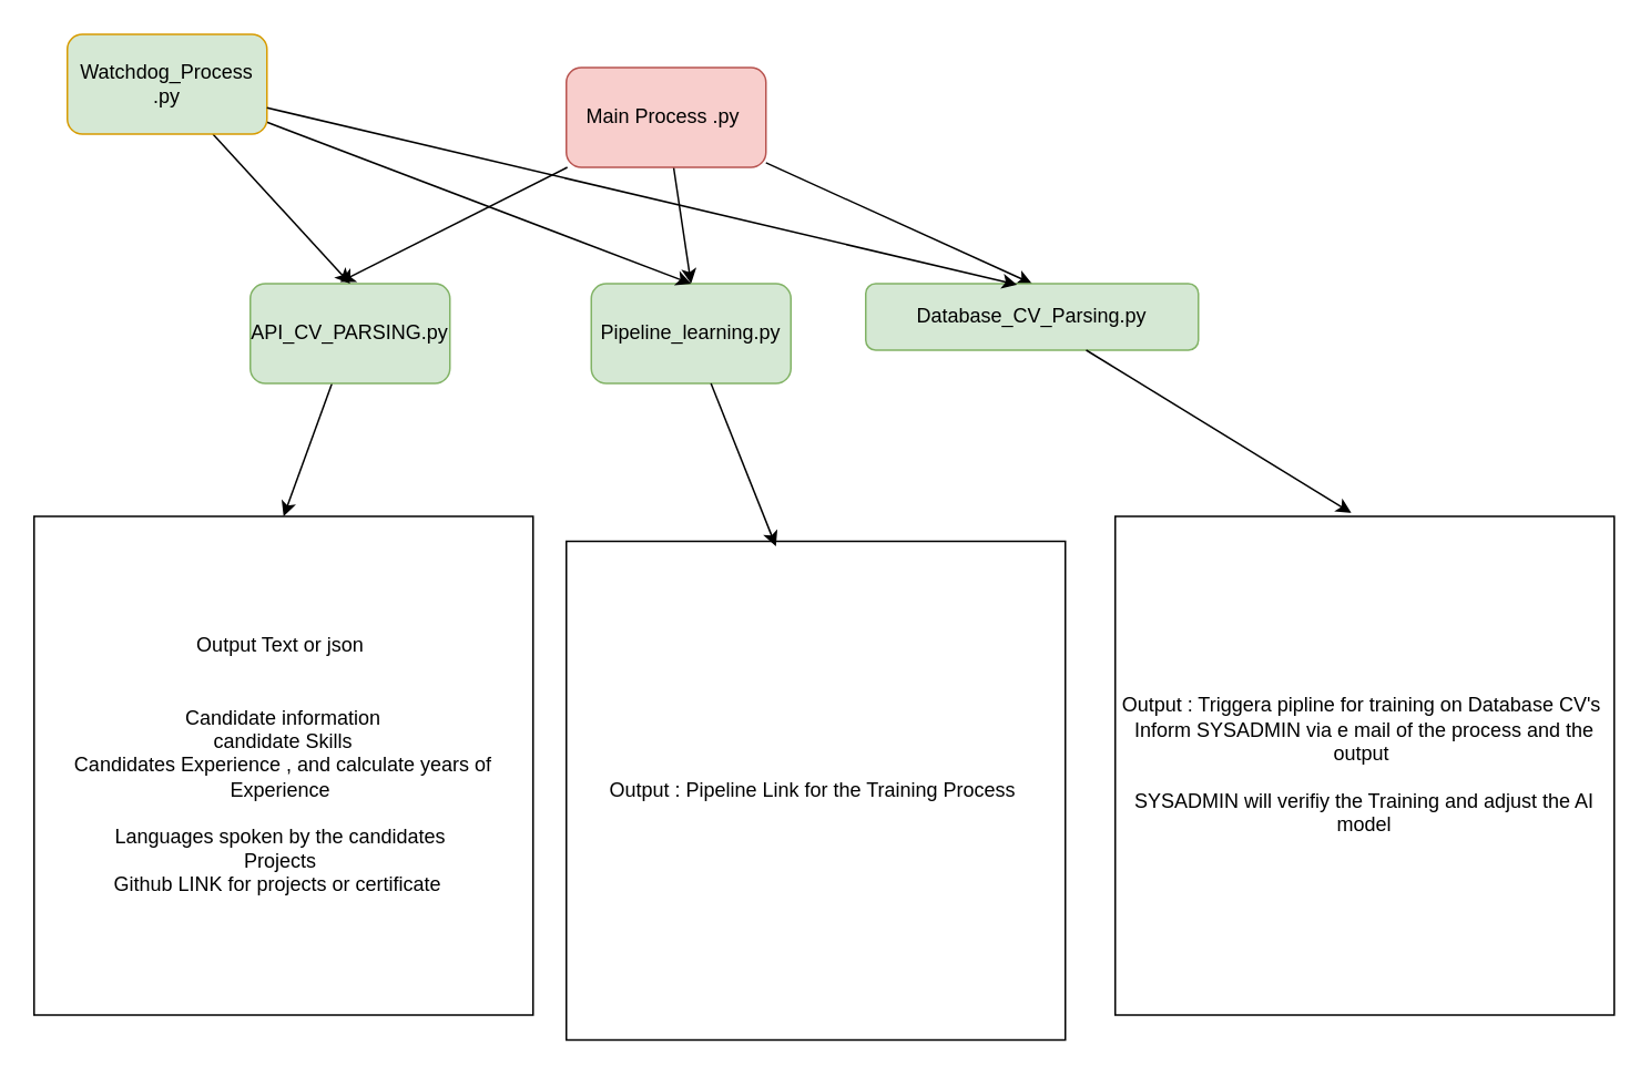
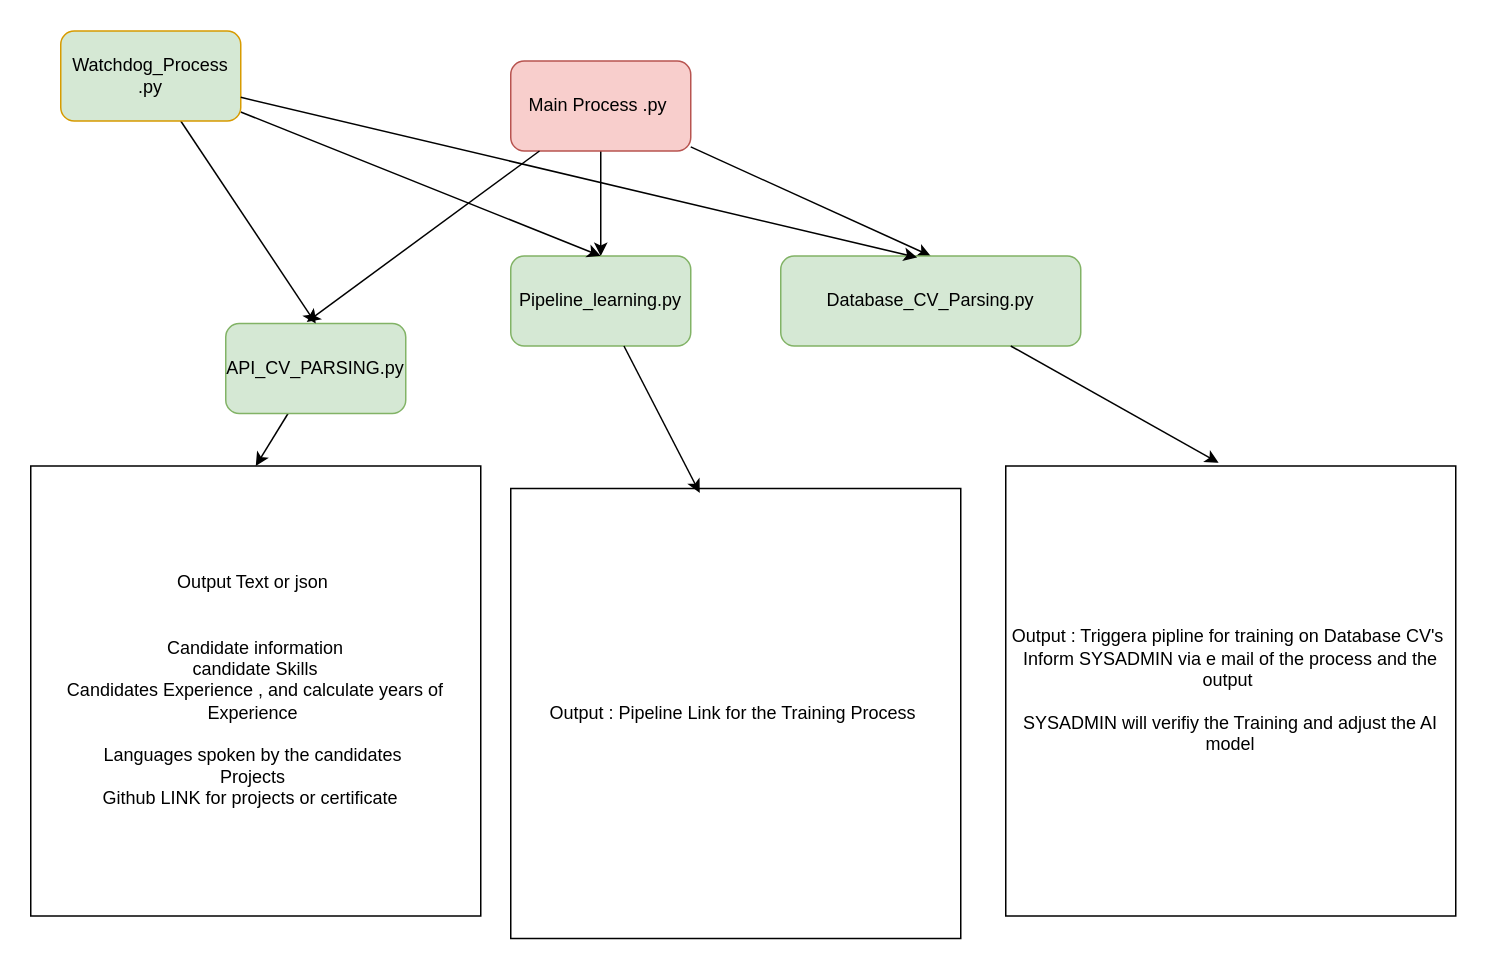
  <mxCell id="0" />
  <mxCell id="1" parent="0" />
  <mxCell id="2" style="edgeStyle=none;html=1;entryX=0.5;entryY=0;entryDx=0;entryDy=0;" edge="1" parent="1" source="4" target="8"><mxGeometry relative="1" as="geometry" /></mxCell>
  <mxCell id="3" style="edgeStyle=none;html=1;entryX=0.5;entryY=0;entryDx=0;entryDy=0;" edge="1" parent="1" source="4" target="9"><mxGeometry relative="1" as="geometry" /></mxCell>
  <mxCell id="4" value="Main Process .py&amp;nbsp;" style="rounded=1;whiteSpace=wrap;html=1;fillColor=#f8cecc;strokeColor=#b85450;" vertex="1" parent="1"><mxGeometry x="340" y="40" width="120" height="60" as="geometry" /></mxCell>
  <mxCell id="5" style="edgeStyle=none;html=1;entryX=0.5;entryY=0;entryDx=0;entryDy=0;" edge="1" parent="1" source="6" target="14"><mxGeometry relative="1" as="geometry" /></mxCell>
- <mxCell id="6" value="API_CV_PARSING.py" style="rounded=1;whiteSpace=wrap;html=1;fillColor=#d5e8d4;strokeColor=#82b366;" vertex="1" parent="1"><mxGeometry x="150" y="170" width="120" height="60" as="geometry" /></mxCell>
+ <mxCell id="6" value="API_CV_PARSING.py" style="rounded=1;whiteSpace=wrap;html=1;fillColor=#d5e8d4;strokeColor=#82b366;" vertex="1" parent="1"><mxGeometry x="150" y="215" width="120" height="60" as="geometry" /></mxCell>
  <mxCell id="7" style="edgeStyle=none;html=1;entryX=0.45;entryY=-0.017;entryDx=0;entryDy=0;entryPerimeter=0;" edge="1" parent="1" source="4" target="6"><mxGeometry relative="1" as="geometry" /></mxCell>
- <mxCell id="8" value="Pipeline_learning.py" style="rounded=1;whiteSpace=wrap;html=1;fillColor=#d5e8d4;strokeColor=#82b366;" vertex="1" parent="1"><mxGeometry x="355" y="170" width="120" height="60" as="geometry" /></mxCell>
- <mxCell id="9" value="Database_CV_Parsing.py" style="rounded=1;whiteSpace=wrap;html=1;fillColor=#d5e8d4;strokeColor=#82b366;" vertex="1" parent="1"><mxGeometry x="520" y="170" width="200" height="40" as="geometry" /></mxCell>
+ <mxCell id="8" value="Pipeline_learning.py" style="rounded=1;whiteSpace=wrap;html=1;fillColor=#d5e8d4;strokeColor=#82b366;" vertex="1" parent="1"><mxGeometry x="340" y="170" width="120" height="60" as="geometry" /></mxCell>
+ <mxCell id="9" value="Database_CV_Parsing.py" style="rounded=1;whiteSpace=wrap;html=1;fillColor=#d5e8d4;strokeColor=#82b366;" vertex="1" parent="1"><mxGeometry x="520" y="170" width="200" height="60" as="geometry" /></mxCell>
  <mxCell id="10" style="edgeStyle=none;html=1;entryX=0.5;entryY=0;entryDx=0;entryDy=0;" edge="1" parent="1" source="12" target="6"><mxGeometry relative="1" as="geometry" /></mxCell>
  <mxCell id="11" style="edgeStyle=none;html=1;entryX=0.5;entryY=0;entryDx=0;entryDy=0;" edge="1" parent="1" source="12" target="8"><mxGeometry relative="1" as="geometry" /></mxCell>
  <mxCell id="12" value="Watchdog_Process .py" style="rounded=1;whiteSpace=wrap;html=1;fillColor=#d5e8d4;strokeColor=#d79b00;" vertex="1" parent="1"><mxGeometry x="40" y="20" width="120" height="60" as="geometry" /></mxCell>
  <mxCell id="13" style="edgeStyle=none;html=1;entryX=0.455;entryY=0.017;entryDx=0;entryDy=0;entryPerimeter=0;" edge="1" parent="1" source="12" target="9"><mxGeometry relative="1" as="geometry" /></mxCell>
  <mxCell id="14" value="Output Text or json&amp;nbsp;&lt;div&gt;&lt;br&gt;&lt;/div&gt;&lt;div&gt;&lt;br&gt;&lt;/div&gt;&lt;div&gt;Candidate information&lt;/div&gt;&lt;div&gt;candidate Skills&lt;/div&gt;&lt;div&gt;Candidates Experience , and calculate years of Experience&amp;nbsp;&lt;/div&gt;&lt;div&gt;&lt;br&gt;&lt;/div&gt;&lt;div&gt;Languages spoken by the candidates&amp;nbsp;&lt;/div&gt;&lt;div&gt;Projects&amp;nbsp;&lt;/div&gt;&lt;div&gt;Github LINK for projects or certificate&amp;nbsp;&amp;nbsp;&lt;/div&gt;" style="whiteSpace=wrap;html=1;aspect=fixed;" vertex="1" parent="1"><mxGeometry x="20" y="310" width="300" height="300" as="geometry" /></mxCell>
  <mxCell id="15" value="Output : Pipeline Link for the Training Process&amp;nbsp;" style="whiteSpace=wrap;html=1;aspect=fixed;" vertex="1" parent="1"><mxGeometry x="340" y="325" width="300" height="300" as="geometry" /></mxCell>
  <mxCell id="16" style="edgeStyle=none;html=1;entryX=0.42;entryY=0.01;entryDx=0;entryDy=0;entryPerimeter=0;" edge="1" parent="1" source="8" target="15"><mxGeometry relative="1" as="geometry" /></mxCell>
  <mxCell id="17" value="Output : Triggera pipline for training on Database CV's&amp;nbsp;&lt;div&gt;Inform SYSADMIN via e mail of the process and the output&amp;nbsp;&lt;/div&gt;&lt;div&gt;&lt;br&gt;&lt;/div&gt;&lt;div&gt;SYSADMIN will verifiy the Training and adjust the AI model&lt;/div&gt;" style="whiteSpace=wrap;html=1;aspect=fixed;" vertex="1" parent="1"><mxGeometry x="670" y="310" width="300" height="300" as="geometry" /></mxCell>
  <mxCell id="18" style="edgeStyle=none;html=1;entryX=0.473;entryY=-0.007;entryDx=0;entryDy=0;entryPerimeter=0;" edge="1" parent="1" source="9" target="17"><mxGeometry relative="1" as="geometry" /></mxCell>
